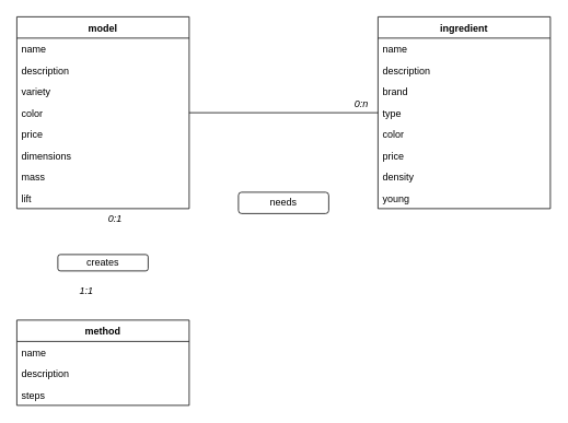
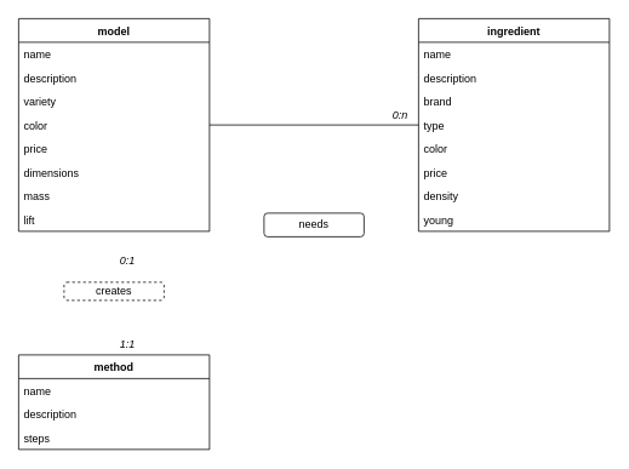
  <mxCell id="0" />
  <mxCell id="1" parent="0" />
  <mxCell id="2" value="model" style="swimlane;fontStyle=1;childLayout=stackLayout;horizontal=1;startSize=26;fillColor=none;horizontalStack=0;resizeParent=1;resizeParentMax=0;resizeLast=0;collapsible=1;marginBottom=0;" vertex="1" parent="1"><mxGeometry x="20" y="20" width="210" height="234" as="geometry" /></mxCell>
  <mxCell id="3" value="name" style="text;strokeColor=none;fillColor=none;align=left;verticalAlign=top;spacingLeft=4;spacingRight=4;overflow=hidden;rotatable=0;points=[[0,0.5],[1,0.5]];portConstraint=eastwest;" vertex="1" parent="2"><mxGeometry y="26" width="210" height="26" as="geometry" /></mxCell>
  <mxCell id="4" value="description" style="text;strokeColor=none;fillColor=none;align=left;verticalAlign=top;spacingLeft=4;spacingRight=4;overflow=hidden;rotatable=0;points=[[0,0.5],[1,0.5]];portConstraint=eastwest;" vertex="1" parent="2"><mxGeometry y="52" width="210" height="26" as="geometry" /></mxCell>
  <mxCell id="5" value="variety" style="text;strokeColor=none;fillColor=none;align=left;verticalAlign=top;spacingLeft=4;spacingRight=4;overflow=hidden;rotatable=0;points=[[0,0.5],[1,0.5]];portConstraint=eastwest;" vertex="1" parent="2"><mxGeometry y="78" width="210" height="26" as="geometry" /></mxCell>
  <mxCell id="6" value="color" style="text;strokeColor=none;fillColor=none;align=left;verticalAlign=top;spacingLeft=4;spacingRight=4;overflow=hidden;rotatable=0;points=[[0,0.5],[1,0.5]];portConstraint=eastwest;" vertex="1" parent="2"><mxGeometry y="104" width="210" height="26" as="geometry" /></mxCell>
  <mxCell id="7" value="price" style="text;strokeColor=none;fillColor=none;align=left;verticalAlign=top;spacingLeft=4;spacingRight=4;overflow=hidden;rotatable=0;points=[[0,0.5],[1,0.5]];portConstraint=eastwest;" vertex="1" parent="2"><mxGeometry y="130" width="210" height="26" as="geometry" /></mxCell>
  <mxCell id="8" value="dimensions" style="text;strokeColor=none;fillColor=none;align=left;verticalAlign=top;spacingLeft=4;spacingRight=4;overflow=hidden;rotatable=0;points=[[0,0.5],[1,0.5]];portConstraint=eastwest;" vertex="1" parent="2"><mxGeometry y="156" width="210" height="26" as="geometry" /></mxCell>
  <mxCell id="9" value="mass" style="text;strokeColor=none;fillColor=none;align=left;verticalAlign=top;spacingLeft=4;spacingRight=4;overflow=hidden;rotatable=0;points=[[0,0.5],[1,0.5]];portConstraint=eastwest;" vertex="1" parent="2"><mxGeometry y="182" width="210" height="26" as="geometry" /></mxCell>
  <mxCell id="10" value="lift" style="text;strokeColor=none;fillColor=none;align=left;verticalAlign=top;spacingLeft=4;spacingRight=4;overflow=hidden;rotatable=0;points=[[0,0.5],[1,0.5]];portConstraint=eastwest;" vertex="1" parent="2"><mxGeometry y="208" width="210" height="26" as="geometry" /></mxCell>
  <mxCell id="11" value="ingredient" style="swimlane;fontStyle=1;childLayout=stackLayout;horizontal=1;startSize=26;fillColor=none;horizontalStack=0;resizeParent=1;resizeParentMax=0;resizeLast=0;collapsible=1;marginBottom=0;" vertex="1" parent="1"><mxGeometry x="460" y="20" width="210" height="234" as="geometry" /></mxCell>
  <mxCell id="12" value="name" style="text;strokeColor=none;fillColor=none;align=left;verticalAlign=top;spacingLeft=4;spacingRight=4;overflow=hidden;rotatable=0;points=[[0,0.5],[1,0.5]];portConstraint=eastwest;" vertex="1" parent="11"><mxGeometry y="26" width="210" height="26" as="geometry" /></mxCell>
  <mxCell id="13" value="description" style="text;strokeColor=none;fillColor=none;align=left;verticalAlign=top;spacingLeft=4;spacingRight=4;overflow=hidden;rotatable=0;points=[[0,0.5],[1,0.5]];portConstraint=eastwest;" vertex="1" parent="11"><mxGeometry y="52" width="210" height="26" as="geometry" /></mxCell>
  <mxCell id="14" value="brand" style="text;strokeColor=none;fillColor=none;align=left;verticalAlign=top;spacingLeft=4;spacingRight=4;overflow=hidden;rotatable=0;points=[[0,0.5],[1,0.5]];portConstraint=eastwest;" vertex="1" parent="11"><mxGeometry y="78" width="210" height="26" as="geometry" /></mxCell>
  <mxCell id="15" value="type" style="text;strokeColor=none;fillColor=none;align=left;verticalAlign=top;spacingLeft=4;spacingRight=4;overflow=hidden;rotatable=0;points=[[0,0.5],[1,0.5]];portConstraint=eastwest;" vertex="1" parent="11"><mxGeometry y="104" width="210" height="26" as="geometry" /></mxCell>
  <mxCell id="16" value="color" style="text;strokeColor=none;fillColor=none;align=left;verticalAlign=top;spacingLeft=4;spacingRight=4;overflow=hidden;rotatable=0;points=[[0,0.5],[1,0.5]];portConstraint=eastwest;" vertex="1" parent="11"><mxGeometry y="130" width="210" height="26" as="geometry" /></mxCell>
  <mxCell id="17" value="price" style="text;strokeColor=none;fillColor=none;align=left;verticalAlign=top;spacingLeft=4;spacingRight=4;overflow=hidden;rotatable=0;points=[[0,0.5],[1,0.5]];portConstraint=eastwest;" vertex="1" parent="11"><mxGeometry y="156" width="210" height="26" as="geometry" /></mxCell>
  <mxCell id="18" value="density" style="text;strokeColor=none;fillColor=none;align=left;verticalAlign=top;spacingLeft=4;spacingRight=4;overflow=hidden;rotatable=0;points=[[0,0.5],[1,0.5]];portConstraint=eastwest;" vertex="1" parent="11"><mxGeometry y="182" width="210" height="26" as="geometry" /></mxCell>
  <mxCell id="19" value="young" style="text;strokeColor=none;fillColor=none;align=left;verticalAlign=top;spacingLeft=4;spacingRight=4;overflow=hidden;rotatable=0;points=[[0,0.5],[1,0.5]];portConstraint=eastwest;" vertex="1" parent="11"><mxGeometry y="208" width="210" height="26" as="geometry" /></mxCell>
  <mxCell id="20" value="method" style="swimlane;fontStyle=1;childLayout=stackLayout;horizontal=1;startSize=26;fillColor=none;horizontalStack=0;resizeParent=1;resizeParentMax=0;resizeLast=0;collapsible=1;marginBottom=0;" vertex="1" parent="1"><mxGeometry x="20" y="390" width="210" height="104" as="geometry" /></mxCell>
  <mxCell id="21" value="name" style="text;strokeColor=none;fillColor=none;align=left;verticalAlign=top;spacingLeft=4;spacingRight=4;overflow=hidden;rotatable=0;points=[[0,0.5],[1,0.5]];portConstraint=eastwest;" vertex="1" parent="20"><mxGeometry y="26" width="210" height="26" as="geometry" /></mxCell>
  <mxCell id="22" value="description" style="text;strokeColor=none;fillColor=none;align=left;verticalAlign=top;spacingLeft=4;spacingRight=4;overflow=hidden;rotatable=0;points=[[0,0.5],[1,0.5]];portConstraint=eastwest;" vertex="1" parent="20"><mxGeometry y="52" width="210" height="26" as="geometry" /></mxCell>
  <mxCell id="23" value="steps" style="text;strokeColor=none;fillColor=none;align=left;verticalAlign=top;spacingLeft=4;spacingRight=4;overflow=hidden;rotatable=0;points=[[0,0.5],[1,0.5]];portConstraint=eastwest;" vertex="1" parent="20"><mxGeometry y="78" width="210" height="26" as="geometry" /></mxCell>
  <mxCell id="24" style="edgeStyle=orthogonalEdgeStyle;rounded=0;orthogonalLoop=1;jettySize=auto;html=1;exitX=1;exitY=0.5;exitDx=0;exitDy=0;entryX=0;entryY=0.5;entryDx=0;entryDy=0;endArrow=none;endFill=0;" edge="1" parent="1" source="6" target="15"><mxGeometry relative="1" as="geometry" /></mxCell>
  <mxCell id="25" value="needs" style="rounded=1;whiteSpace=wrap;html=1;" vertex="1" parent="1"><mxGeometry x="290" y="234" width="110" height="26" as="geometry" /></mxCell>
  <mxCell id="26" value="0:n" style="text;html=1;strokeColor=none;fillColor=none;align=center;verticalAlign=middle;whiteSpace=wrap;rounded=0;fontStyle=2" vertex="1" parent="1"><mxGeometry x="420" y="117" width="40" height="20" as="geometry" /></mxCell>
- <mxCell id="27" value="creates" style="rounded=1;whiteSpace=wrap;html=1;" vertex="1" parent="1"><mxGeometry x="70" y="310" width="110" height="20" as="geometry" /></mxCell>
- <mxCell id="28" value="1:1" style="text;html=1;strokeColor=none;fillColor=none;align=center;verticalAlign=middle;whiteSpace=wrap;rounded=0;fontStyle=2" vertex="1" parent="1"><mxGeometry x="85" y="344" width="40" height="20" as="geometry" /></mxCell>
- <mxCell id="29" value="0:1" style="text;html=1;strokeColor=none;fillColor=none;align=center;verticalAlign=middle;whiteSpace=wrap;rounded=0;fontStyle=2" vertex="1" parent="1"><mxGeometry x="120" y="257" width="40" height="20" as="geometry" /></mxCell>
+ <mxCell id="27" value="creates" style="rounded=1;whiteSpace=wrap;html=1;dashed=1;" vertex="1" parent="1"><mxGeometry x="70" y="310" width="110" height="20" as="geometry" /></mxCell>
+ <mxCell id="28" value="1:1" style="text;html=1;strokeColor=none;fillColor=none;align=center;verticalAlign=middle;whiteSpace=wrap;rounded=0;fontStyle=2" vertex="1" parent="1"><mxGeometry x="120" y="369" width="40" height="20" as="geometry" /></mxCell>
+ <mxCell id="29" value="0:1" style="text;html=1;strokeColor=none;fillColor=none;align=center;verticalAlign=middle;whiteSpace=wrap;rounded=0;fontStyle=2" vertex="1" parent="1"><mxGeometry x="120" y="277" width="40" height="20" as="geometry" /></mxCell>
